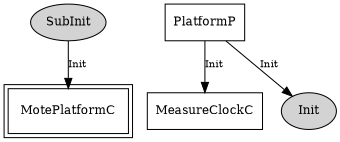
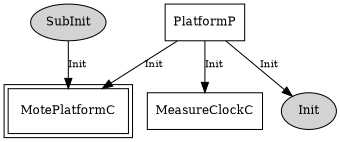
  digraph {
    node [fontsize=12 shape=box]
    edge [fontsize=10]
    n1 [label=Init shape=ellipse style=filled]
    PlatformP
    MotePlatformC [peripheries=2]
    MeasureClockC
    n5 [label=SubInit shape=ellipse style=filled]
    PlatformP -> n1 [label=Init]
+   PlatformP -> MotePlatformC [label=Init]
    PlatformP -> MeasureClockC [label=Init]
    n5 -> MotePlatformC [label=Init]
  }
